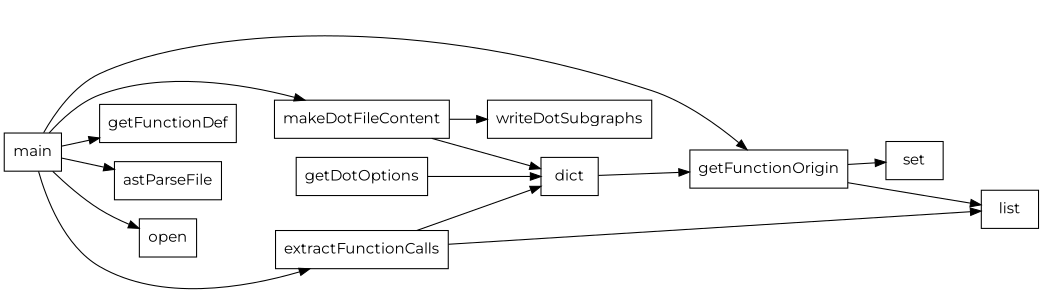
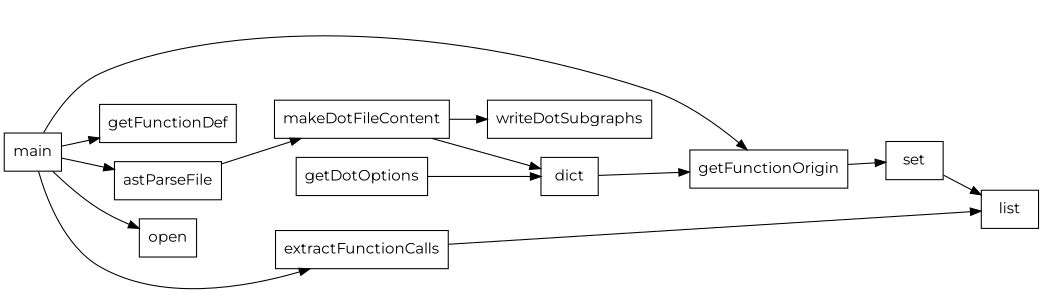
  digraph {
    fontname=Montserrat
    rankdir=LR
    node [fontname=Montserrat shape=box]
    edge [fontname=Montserrat]
    getDotOptions
    dict
    getFunctionOrigin
    main
    makeDotFileContent
    getFunctionDef
    astParseFile
    open
    extractFunctionCalls
    writeDotSubgraphs
    list
    set
    getDotOptions -> dict
    dict -> getFunctionOrigin
-   getFunctionOrigin -> list
+   set -> list
    getFunctionOrigin -> set
    main -> getFunctionOrigin
-   main -> makeDotFileContent
+   astParseFile -> makeDotFileContent
    main -> getFunctionDef
    main -> astParseFile
    main -> open
    main -> extractFunctionCalls
    makeDotFileContent -> dict
    makeDotFileContent -> writeDotSubgraphs
-   extractFunctionCalls -> dict
    extractFunctionCalls -> list
  }
